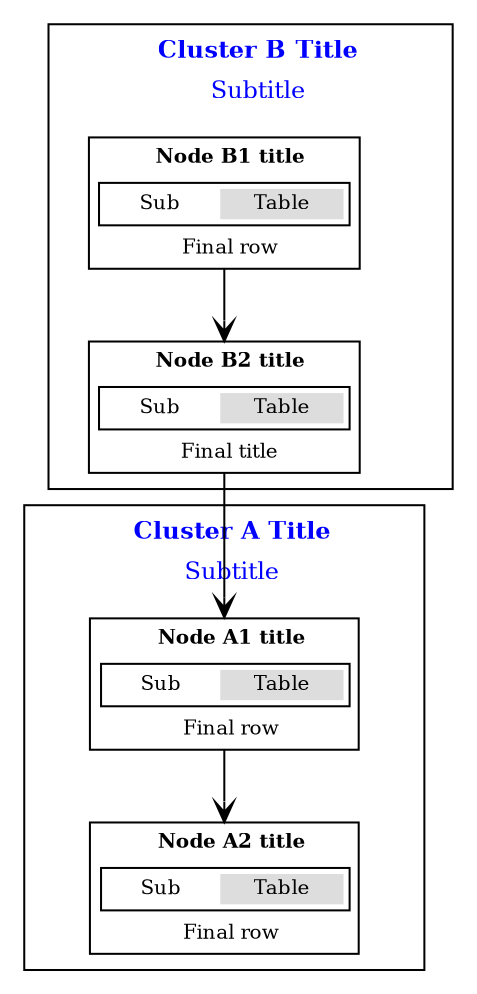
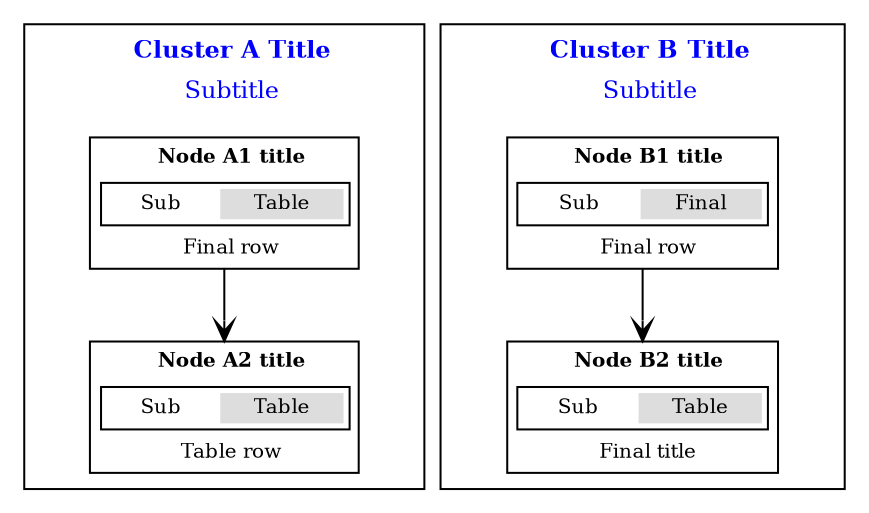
  digraph {
    compound=true
    node [fontsize=10 shape=plain]
    edge [arrowhead=open arrowtail=open fontsize=10]
    n1 [label=<     <table border='1' cellborder='0'>       <tr><td>         <b>Node A1 title</b>       </td></tr>     <tr><td>       <table border='1' cellborder='0'>         <tr>           <td>Sub</td>           <td bgcolor='#dddddd'>Table</td>         </tr>       </table>     </td></tr>     <tr><td>       Final row     </td></tr>     </table>   >]
-   n2 [label=<     <table border='1' cellborder='0'>       <tr><td>         <b>Node A2 title</b>       </td></tr>     <tr><td>       <table border='1' cellborder='0'>         <tr>           <td>Sub</td>           <td bgcolor='#dddddd'>Table</td>         </tr>       </table>     </td></tr>     <tr><td>       Final row     </td></tr>     </table>   >]
-   n3 [label=<     <table border='1' cellborder='0'>       <tr><td>         <b>Node B1 title</b>       </td></tr>     <tr><td>       <table border='1' cellborder='0'>         <tr>           <td>Sub</td>           <td bgcolor='#dddddd'>Table</td>         </tr>       </table>     </td></tr>     <tr><td>       Final row     </td></tr>     </table>   >]
+   n2 [label=<     <table border='1' cellborder='0'>       <tr><td>         <b>Node A2 title</b>       </td></tr>     <tr><td>       <table border='1' cellborder='0'>         <tr>           <td>Sub</td>           <td bgcolor='#dddddd'>Table</td>         </tr>       </table>     </td></tr>     <tr><td>       Table row     </td></tr>     </table>   >]
+   n3 [label=<     <table border='1' cellborder='0'>       <tr><td>         <b>Node B1 title</b>       </td></tr>     <tr><td>       <table border='1' cellborder='0'>         <tr>           <td>Sub</td>           <td bgcolor='#dddddd'>Final</td>         </tr>       </table>     </td></tr>     <tr><td>       Final row     </td></tr>     </table>   >]
    n4 [label=<     <table border='1' cellborder='0'>       <tr><td>         <b>Node B2 title</b>       </td></tr>     <tr><td>       <table border='1' cellborder='0'>         <tr>           <td>Sub</td>           <td bgcolor='#dddddd'>Table</td>         </tr>       </table>     </td></tr>     <tr><td>       Final title     </td></tr>     </table>   >]
    subgraph cluster_1 {
      fontcolor=blue
      fontsize=12
      label=<       <table border='0' cellborder='0'>         <tr><td>           <b>Cluster A Title</b>         </td></tr>         <tr><td>           Subtitle         </td></tr>       </table>     >
      n1
      n2
    }
    subgraph cluster_2 {
      fontcolor=blue
      fontsize=12
      label=<       <table border='0' cellborder='0'>         <tr><td>           <b>Cluster B Title</b>         </td></tr>         <tr><td>           Subtitle         </td></tr>       </table>     >
      n3
      n4
    }
    n1 -> n2
    n3 -> n4
-   n4 -> n1
  }
